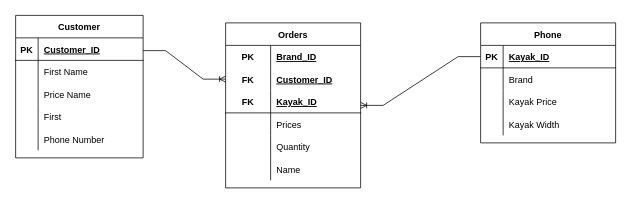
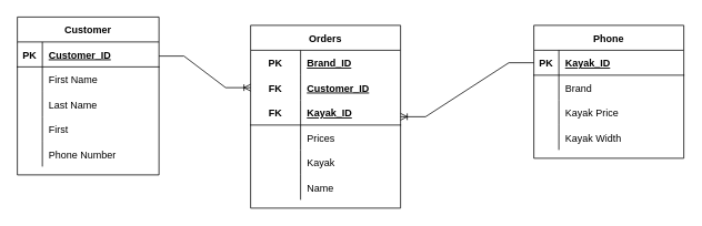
  <mxCell id="0" />
  <mxCell id="1" parent="0" />
  <mxCell id="2" value="Customer" style="shape=table;startSize=30;container=1;collapsible=1;childLayout=tableLayout;fixedRows=1;rowLines=0;fontStyle=1;align=center;resizeLast=1;" vertex="1" parent="1"><mxGeometry x="20" y="20" width="170" height="190" as="geometry" /></mxCell>
  <mxCell id="3" value="" style="shape=tableRow;horizontal=0;startSize=0;swimlaneHead=0;swimlaneBody=0;fillColor=none;collapsible=0;dropTarget=0;points=[[0,0.5],[1,0.5]];portConstraint=eastwest;top=0;left=0;right=0;bottom=1;" vertex="1" parent="2"><mxGeometry y="30" width="170" height="30" as="geometry" /></mxCell>
  <mxCell id="4" value="PK" style="shape=partialRectangle;connectable=0;fillColor=none;top=0;left=0;bottom=0;right=0;fontStyle=1;overflow=hidden;" vertex="1" parent="3"><mxGeometry width="30" height="30" as="geometry"><mxRectangle width="30" height="30" as="alternateBounds" /></mxGeometry></mxCell>
  <mxCell id="5" value="Customer_ID" style="shape=partialRectangle;connectable=0;fillColor=none;top=0;left=0;bottom=0;right=0;align=left;spacingLeft=6;fontStyle=5;overflow=hidden;" vertex="1" parent="3"><mxGeometry x="30" width="140" height="30" as="geometry"><mxRectangle width="140" height="30" as="alternateBounds" /></mxGeometry></mxCell>
  <mxCell id="6" value="" style="shape=tableRow;horizontal=0;startSize=0;swimlaneHead=0;swimlaneBody=0;fillColor=none;collapsible=0;dropTarget=0;points=[[0,0.5],[1,0.5]];portConstraint=eastwest;top=0;left=0;right=0;bottom=0;" vertex="1" parent="2"><mxGeometry y="60" width="170" height="30" as="geometry" /></mxCell>
  <mxCell id="7" value="" style="shape=partialRectangle;connectable=0;fillColor=none;top=0;left=0;bottom=0;right=0;editable=1;overflow=hidden;" vertex="1" parent="6"><mxGeometry width="30" height="30" as="geometry"><mxRectangle width="30" height="30" as="alternateBounds" /></mxGeometry></mxCell>
  <mxCell id="8" value="First Name    " style="shape=partialRectangle;connectable=0;fillColor=none;top=0;left=0;bottom=0;right=0;align=left;spacingLeft=6;overflow=hidden;" vertex="1" parent="6"><mxGeometry x="30" width="140" height="30" as="geometry"><mxRectangle width="140" height="30" as="alternateBounds" /></mxGeometry></mxCell>
  <mxCell id="9" value="" style="shape=tableRow;horizontal=0;startSize=0;swimlaneHead=0;swimlaneBody=0;fillColor=none;collapsible=0;dropTarget=0;points=[[0,0.5],[1,0.5]];portConstraint=eastwest;top=0;left=0;right=0;bottom=0;" vertex="1" parent="2"><mxGeometry y="90" width="170" height="30" as="geometry" /></mxCell>
  <mxCell id="10" value="" style="shape=partialRectangle;connectable=0;fillColor=none;top=0;left=0;bottom=0;right=0;editable=1;overflow=hidden;" vertex="1" parent="9"><mxGeometry width="30" height="30" as="geometry"><mxRectangle width="30" height="30" as="alternateBounds" /></mxGeometry></mxCell>
- <mxCell id="11" value="Price Name" style="shape=partialRectangle;connectable=0;fillColor=none;top=0;left=0;bottom=0;right=0;align=left;spacingLeft=6;overflow=hidden;" vertex="1" parent="9"><mxGeometry x="30" width="140" height="30" as="geometry"><mxRectangle width="140" height="30" as="alternateBounds" /></mxGeometry></mxCell>
+ <mxCell id="11" value="Last Name" style="shape=partialRectangle;connectable=0;fillColor=none;top=0;left=0;bottom=0;right=0;align=left;spacingLeft=6;overflow=hidden;" vertex="1" parent="9"><mxGeometry x="30" width="140" height="30" as="geometry"><mxRectangle width="140" height="30" as="alternateBounds" /></mxGeometry></mxCell>
  <mxCell id="12" value="" style="shape=tableRow;horizontal=0;startSize=0;swimlaneHead=0;swimlaneBody=0;fillColor=none;collapsible=0;dropTarget=0;points=[[0,0.5],[1,0.5]];portConstraint=eastwest;top=0;left=0;right=0;bottom=0;" vertex="1" parent="2"><mxGeometry y="120" width="170" height="30" as="geometry" /></mxCell>
  <mxCell id="13" value="" style="shape=partialRectangle;connectable=0;fillColor=none;top=0;left=0;bottom=0;right=0;editable=1;overflow=hidden;" vertex="1" parent="12"><mxGeometry width="30" height="30" as="geometry"><mxRectangle width="30" height="30" as="alternateBounds" /></mxGeometry></mxCell>
  <mxCell id="14" value="First" style="shape=partialRectangle;connectable=0;fillColor=none;top=0;left=0;bottom=0;right=0;align=left;spacingLeft=6;overflow=hidden;" vertex="1" parent="12"><mxGeometry x="30" width="140" height="30" as="geometry"><mxRectangle width="140" height="30" as="alternateBounds" /></mxGeometry></mxCell>
  <mxCell id="15" value="" style="shape=tableRow;horizontal=0;startSize=0;swimlaneHead=0;swimlaneBody=0;fillColor=none;collapsible=0;dropTarget=0;points=[[0,0.5],[1,0.5]];portConstraint=eastwest;top=0;left=0;right=0;bottom=0;" vertex="1" parent="2"><mxGeometry y="150" width="170" height="30" as="geometry" /></mxCell>
  <mxCell id="16" value="" style="shape=partialRectangle;connectable=0;fillColor=none;top=0;left=0;bottom=0;right=0;editable=1;overflow=hidden;" vertex="1" parent="15"><mxGeometry width="30" height="30" as="geometry"><mxRectangle width="30" height="30" as="alternateBounds" /></mxGeometry></mxCell>
  <mxCell id="17" value="Phone Number" style="shape=partialRectangle;connectable=0;fillColor=none;top=0;left=0;bottom=0;right=0;align=left;spacingLeft=6;overflow=hidden;" vertex="1" parent="15"><mxGeometry x="30" width="140" height="30" as="geometry"><mxRectangle width="140" height="30" as="alternateBounds" /></mxGeometry></mxCell>
  <mxCell id="18" value="Phone" style="shape=table;startSize=30;container=1;collapsible=1;childLayout=tableLayout;fixedRows=1;rowLines=0;fontStyle=1;align=center;resizeLast=1;" vertex="1" parent="1"><mxGeometry x="640" y="30" width="180" height="160" as="geometry" /></mxCell>
  <mxCell id="19" value="" style="shape=tableRow;horizontal=0;startSize=0;swimlaneHead=0;swimlaneBody=0;fillColor=none;collapsible=0;dropTarget=0;points=[[0,0.5],[1,0.5]];portConstraint=eastwest;top=0;left=0;right=0;bottom=1;" vertex="1" parent="18"><mxGeometry y="30" width="180" height="30" as="geometry" /></mxCell>
  <mxCell id="20" value="PK" style="shape=partialRectangle;connectable=0;fillColor=none;top=0;left=0;bottom=0;right=0;fontStyle=1;overflow=hidden;" vertex="1" parent="19"><mxGeometry width="30" height="30" as="geometry"><mxRectangle width="30" height="30" as="alternateBounds" /></mxGeometry></mxCell>
  <mxCell id="21" value="Kayak_ID" style="shape=partialRectangle;connectable=0;fillColor=none;top=0;left=0;bottom=0;right=0;align=left;spacingLeft=6;fontStyle=5;overflow=hidden;" vertex="1" parent="19"><mxGeometry x="30" width="150" height="30" as="geometry"><mxRectangle width="150" height="30" as="alternateBounds" /></mxGeometry></mxCell>
  <mxCell id="22" value="" style="shape=tableRow;horizontal=0;startSize=0;swimlaneHead=0;swimlaneBody=0;fillColor=none;collapsible=0;dropTarget=0;points=[[0,0.5],[1,0.5]];portConstraint=eastwest;top=0;left=0;right=0;bottom=0;" vertex="1" parent="18"><mxGeometry y="60" width="180" height="30" as="geometry" /></mxCell>
  <mxCell id="23" value="" style="shape=partialRectangle;connectable=0;fillColor=none;top=0;left=0;bottom=0;right=0;editable=1;overflow=hidden;" vertex="1" parent="22"><mxGeometry width="30" height="30" as="geometry"><mxRectangle width="30" height="30" as="alternateBounds" /></mxGeometry></mxCell>
  <mxCell id="24" value="Brand" style="shape=partialRectangle;connectable=0;fillColor=none;top=0;left=0;bottom=0;right=0;align=left;spacingLeft=6;overflow=hidden;" vertex="1" parent="22"><mxGeometry x="30" width="150" height="30" as="geometry"><mxRectangle width="150" height="30" as="alternateBounds" /></mxGeometry></mxCell>
  <mxCell id="25" value="" style="shape=tableRow;horizontal=0;startSize=0;swimlaneHead=0;swimlaneBody=0;fillColor=none;collapsible=0;dropTarget=0;points=[[0,0.5],[1,0.5]];portConstraint=eastwest;top=0;left=0;right=0;bottom=0;" vertex="1" parent="18"><mxGeometry y="90" width="180" height="30" as="geometry" /></mxCell>
  <mxCell id="26" value="" style="shape=partialRectangle;connectable=0;fillColor=none;top=0;left=0;bottom=0;right=0;editable=1;overflow=hidden;" vertex="1" parent="25"><mxGeometry width="30" height="30" as="geometry"><mxRectangle width="30" height="30" as="alternateBounds" /></mxGeometry></mxCell>
  <mxCell id="27" value="Kayak Price" style="shape=partialRectangle;connectable=0;fillColor=none;top=0;left=0;bottom=0;right=0;align=left;spacingLeft=6;overflow=hidden;" vertex="1" parent="25"><mxGeometry x="30" width="150" height="30" as="geometry"><mxRectangle width="150" height="30" as="alternateBounds" /></mxGeometry></mxCell>
  <mxCell id="28" value="" style="shape=tableRow;horizontal=0;startSize=0;swimlaneHead=0;swimlaneBody=0;fillColor=none;collapsible=0;dropTarget=0;points=[[0,0.5],[1,0.5]];portConstraint=eastwest;top=0;left=0;right=0;bottom=0;" vertex="1" parent="18"><mxGeometry y="120" width="180" height="30" as="geometry" /></mxCell>
  <mxCell id="29" value="" style="shape=partialRectangle;connectable=0;fillColor=none;top=0;left=0;bottom=0;right=0;editable=1;overflow=hidden;" vertex="1" parent="28"><mxGeometry width="30" height="30" as="geometry"><mxRectangle width="30" height="30" as="alternateBounds" /></mxGeometry></mxCell>
  <mxCell id="30" value="Kayak Width" style="shape=partialRectangle;connectable=0;fillColor=none;top=0;left=0;bottom=0;right=0;align=left;spacingLeft=6;overflow=hidden;" vertex="1" parent="28"><mxGeometry x="30" width="150" height="30" as="geometry"><mxRectangle width="150" height="30" as="alternateBounds" /></mxGeometry></mxCell>
  <mxCell id="31" value="Orders" style="shape=table;startSize=30;container=1;collapsible=1;childLayout=tableLayout;fixedRows=1;rowLines=0;fontStyle=1;align=center;resizeLast=1;" vertex="1" parent="1"><mxGeometry x="300" y="30" width="180" height="220" as="geometry" /></mxCell>
  <mxCell id="32" value="" style="shape=tableRow;horizontal=0;startSize=0;swimlaneHead=0;swimlaneBody=0;fillColor=none;collapsible=0;dropTarget=0;points=[[0,0.5],[1,0.5]];portConstraint=eastwest;top=0;left=0;right=0;bottom=0;" vertex="1" parent="31"><mxGeometry y="30" width="180" height="30" as="geometry" /></mxCell>
  <mxCell id="33" value="PK" style="shape=partialRectangle;connectable=0;fillColor=none;top=0;left=0;bottom=0;right=0;fontStyle=1;overflow=hidden;" vertex="1" parent="32"><mxGeometry width="60" height="30" as="geometry"><mxRectangle width="60" height="30" as="alternateBounds" /></mxGeometry></mxCell>
  <mxCell id="34" value="Brand_ID" style="shape=partialRectangle;connectable=0;fillColor=none;top=0;left=0;bottom=0;right=0;align=left;spacingLeft=6;fontStyle=5;overflow=hidden;" vertex="1" parent="32"><mxGeometry x="60" width="120" height="30" as="geometry"><mxRectangle width="120" height="30" as="alternateBounds" /></mxGeometry></mxCell>
  <mxCell id="35" value="" style="shape=tableRow;horizontal=0;startSize=0;swimlaneHead=0;swimlaneBody=0;fillColor=none;collapsible=0;dropTarget=0;points=[[0,0.5],[1,0.5]];portConstraint=eastwest;top=0;left=0;right=0;bottom=0;" vertex="1" parent="31"><mxGeometry y="60" width="180" height="30" as="geometry" /></mxCell>
  <mxCell id="36" value="FK" style="shape=partialRectangle;connectable=0;fillColor=none;top=0;left=0;bottom=0;right=0;fontStyle=1;overflow=hidden;" vertex="1" parent="35"><mxGeometry width="60" height="30" as="geometry"><mxRectangle width="60" height="30" as="alternateBounds" /></mxGeometry></mxCell>
  <mxCell id="37" value="Customer_ID" style="shape=partialRectangle;connectable=0;fillColor=none;top=0;left=0;bottom=0;right=0;align=left;spacingLeft=6;fontStyle=5;overflow=hidden;" vertex="1" parent="35"><mxGeometry x="60" width="120" height="30" as="geometry"><mxRectangle width="120" height="30" as="alternateBounds" /></mxGeometry></mxCell>
  <mxCell id="38" value="" style="shape=tableRow;horizontal=0;startSize=0;swimlaneHead=0;swimlaneBody=0;fillColor=none;collapsible=0;dropTarget=0;points=[[0,0.5],[1,0.5]];portConstraint=eastwest;top=0;left=0;right=0;bottom=1;" vertex="1" parent="31"><mxGeometry y="90" width="180" height="30" as="geometry" /></mxCell>
  <mxCell id="39" value="FK" style="shape=partialRectangle;connectable=0;fillColor=none;top=0;left=0;bottom=0;right=0;fontStyle=1;overflow=hidden;" vertex="1" parent="38"><mxGeometry width="60" height="30" as="geometry"><mxRectangle width="60" height="30" as="alternateBounds" /></mxGeometry></mxCell>
  <mxCell id="40" value="Kayak_ID" style="shape=partialRectangle;connectable=0;fillColor=none;top=0;left=0;bottom=0;right=0;align=left;spacingLeft=6;fontStyle=5;overflow=hidden;" vertex="1" parent="38"><mxGeometry x="60" width="120" height="30" as="geometry"><mxRectangle width="120" height="30" as="alternateBounds" /></mxGeometry></mxCell>
  <mxCell id="41" value="" style="shape=tableRow;horizontal=0;startSize=0;swimlaneHead=0;swimlaneBody=0;fillColor=none;collapsible=0;dropTarget=0;points=[[0,0.5],[1,0.5]];portConstraint=eastwest;top=0;left=0;right=0;bottom=0;" vertex="1" parent="31"><mxGeometry y="120" width="180" height="30" as="geometry" /></mxCell>
  <mxCell id="42" value="" style="shape=partialRectangle;connectable=0;fillColor=none;top=0;left=0;bottom=0;right=0;editable=1;overflow=hidden;" vertex="1" parent="41"><mxGeometry width="60" height="30" as="geometry"><mxRectangle width="60" height="30" as="alternateBounds" /></mxGeometry></mxCell>
  <mxCell id="43" value="Prices" style="shape=partialRectangle;connectable=0;fillColor=none;top=0;left=0;bottom=0;right=0;align=left;spacingLeft=6;overflow=hidden;" vertex="1" parent="41"><mxGeometry x="60" width="120" height="30" as="geometry"><mxRectangle width="120" height="30" as="alternateBounds" /></mxGeometry></mxCell>
  <mxCell id="44" value="" style="shape=tableRow;horizontal=0;startSize=0;swimlaneHead=0;swimlaneBody=0;fillColor=none;collapsible=0;dropTarget=0;points=[[0,0.5],[1,0.5]];portConstraint=eastwest;top=0;left=0;right=0;bottom=0;" vertex="1" parent="31"><mxGeometry y="150" width="180" height="30" as="geometry" /></mxCell>
  <mxCell id="45" value="" style="shape=partialRectangle;connectable=0;fillColor=none;top=0;left=0;bottom=0;right=0;editable=1;overflow=hidden;" vertex="1" parent="44"><mxGeometry width="60" height="30" as="geometry"><mxRectangle width="60" height="30" as="alternateBounds" /></mxGeometry></mxCell>
- <mxCell id="46" value="Quantity" style="shape=partialRectangle;connectable=0;fillColor=none;top=0;left=0;bottom=0;right=0;align=left;spacingLeft=6;overflow=hidden;" vertex="1" parent="44"><mxGeometry x="60" width="120" height="30" as="geometry"><mxRectangle width="120" height="30" as="alternateBounds" /></mxGeometry></mxCell>
+ <mxCell id="46" value="Kayak" style="shape=partialRectangle;connectable=0;fillColor=none;top=0;left=0;bottom=0;right=0;align=left;spacingLeft=6;overflow=hidden;" vertex="1" parent="44"><mxGeometry x="60" width="120" height="30" as="geometry"><mxRectangle width="120" height="30" as="alternateBounds" /></mxGeometry></mxCell>
  <mxCell id="47" value="" style="shape=tableRow;horizontal=0;startSize=0;swimlaneHead=0;swimlaneBody=0;fillColor=none;collapsible=0;dropTarget=0;points=[[0,0.5],[1,0.5]];portConstraint=eastwest;top=0;left=0;right=0;bottom=0;" vertex="1" parent="31"><mxGeometry y="180" width="180" height="30" as="geometry" /></mxCell>
  <mxCell id="48" value="" style="shape=partialRectangle;connectable=0;fillColor=none;top=0;left=0;bottom=0;right=0;editable=1;overflow=hidden;" vertex="1" parent="47"><mxGeometry width="60" height="30" as="geometry"><mxRectangle width="60" height="30" as="alternateBounds" /></mxGeometry></mxCell>
  <mxCell id="49" value="Name" style="shape=partialRectangle;connectable=0;fillColor=none;top=0;left=0;bottom=0;right=0;align=left;spacingLeft=6;overflow=hidden;" vertex="1" parent="47"><mxGeometry x="60" width="120" height="30" as="geometry"><mxRectangle width="120" height="30" as="alternateBounds" /></mxGeometry></mxCell>
  <mxCell id="50" value="" style="fontSize=12;html=1;endArrow=ERoneToMany;rounded=0;entryX=0;entryY=0.5;entryDx=0;entryDy=0;edgeStyle=entityRelationEdgeStyle;" edge="1" parent="1" target="35"><mxGeometry width="100" height="100" relative="1" as="geometry"><mxPoint x="190" y="67" as="sourcePoint" /><mxPoint x="230" y="-140" as="targetPoint" /></mxGeometry></mxCell>
  <mxCell id="51" value="" style="edgeStyle=entityRelationEdgeStyle;fontSize=12;html=1;endArrow=ERoneToMany;rounded=0;exitX=0;exitY=0.5;exitDx=0;exitDy=0;entryX=1;entryY=0.5;entryDx=0;entryDy=0;" edge="1" parent="1" source="19" target="31"><mxGeometry width="100" height="100" relative="1" as="geometry"><mxPoint x="520" y="10" as="sourcePoint" /><mxPoint x="620" y="-90" as="targetPoint" /></mxGeometry></mxCell>
